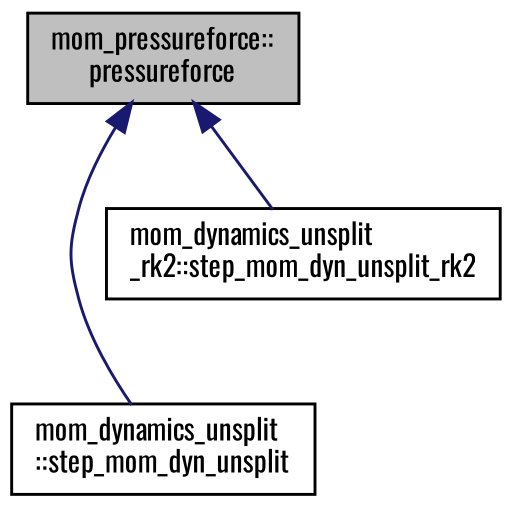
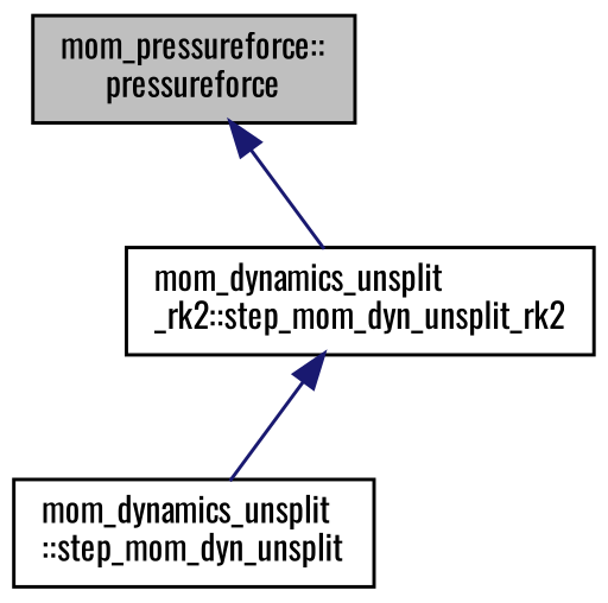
  digraph {
    fontname=Oswald
    rankdir=TB
    node [color=black fillcolor=white fontname=Oswald fontsize=10 shape=record style=filled]
    edge [color=midnightblue dir=back fontname=Oswald fontsize=10 labelfontname=Helvetica labelfontsize=10 style=solid]
    n1 [fillcolor=grey75 fontcolor=black height=0.2 label="mom_pressureforce::\lpressureforce" width=0.4]
    n2 [height=0.2 label="mom_dynamics_unsplit\l::step_mom_dyn_unsplit" width=0.4]
    n3 [height=0.2 label="mom_dynamics_unsplit\l_rk2::step_mom_dyn_unsplit_rk2" width=0.4]
-   n1 -> n2
+   n3 -> n2
    n1 -> n3
  }
